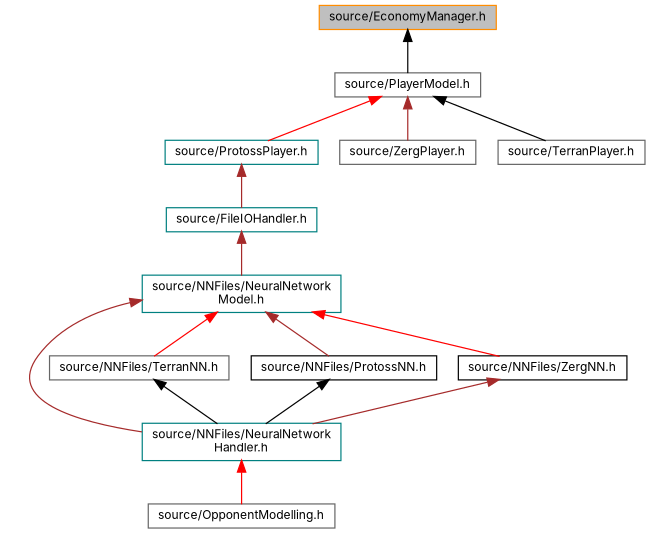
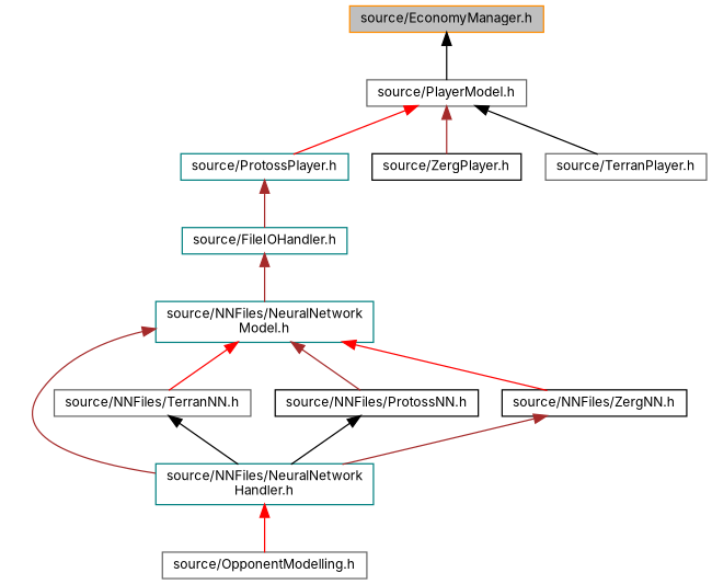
  digraph {
    fontname=Inter
    node [color=gray40 fillcolor=white fontname=Inter fontsize=10 shape=record style=filled]
    edge [color=brown dir=back fontname=Inter fontsize=10 labelfontname=Helvetica labelfontsize=10 style=solid]
    n1 [color=darkorange fillcolor=grey75 fontcolor=black height=0.2 label="source/EconomyManager.h" width=0.4]
    n2 [height=0.2 label="source/PlayerModel.h" width=0.4]
    n3 [color=teal height=0.2 label="source/ProtossPlayer.h" width=0.4]
-   n4 [height=0.2 label="source/ZergPlayer.h" width=0.4]
+   n4 [color=black height=0.2 label="source/ZergPlayer.h" width=0.4]
    n5 [height=0.2 label="source/TerranPlayer.h" width=0.4]
    n6 [color=teal height=0.2 label="source/FileIOHandler.h" width=0.4]
    n7 [color=teal height=0.2 label="source/NNFiles/NeuralNetwork\lModel.h" width=0.4]
    n8 [color=teal height=0.2 label="source/NNFiles/NeuralNetwork\lHandler.h" width=0.4]
    n9 [height=0.2 label="source/NNFiles/TerranNN.h" width=0.4]
    n10 [color=black height=0.2 label="source/NNFiles/ProtossNN.h" width=0.4]
    n11 [color=black height=0.2 label="source/NNFiles/ZergNN.h" width=0.4]
    n12 [height=0.2 label="source/OpponentModelling.h" width=0.4]
    n1 -> n2 [color=black]
    n2 -> n3 [color=red]
    n2 -> n4
    n2 -> n5 [color=black]
    n3 -> n6
    n6 -> n7
    n7 -> n8
    n7 -> n9 [color=red]
    n7 -> n10
    n7 -> n11 [color=red]
    n8 -> n12 [color=red]
    n9 -> n8 [color=black]
    n10 -> n8 [color=black]
    n11 -> n8
  }
